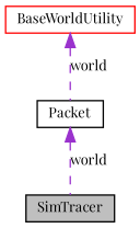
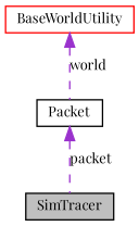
  digraph {
    fontname="Playfair Display"
    node [color=black fillcolor=white fontname="Playfair Display" fontsize=10 shape=record style=filled]
    edge [color=darkorchid3 dir=back fontname="Playfair Display" fontsize=10 labelfontname=FreeSans labelfontsize=10 style=dashed]
    n1 [fillcolor=grey75 fontcolor=black height=0.2 label=SimTracer width=0.4]
    n2 [color=red height=0.2 label=BaseWorldUtility width=0.4]
    n3 [height=0.2 label=Packet width=0.4]
    n2 -> n3 [label=world]
-   n3 -> n1 [label=world]
+   n3 -> n1 [label=packet]
  }
